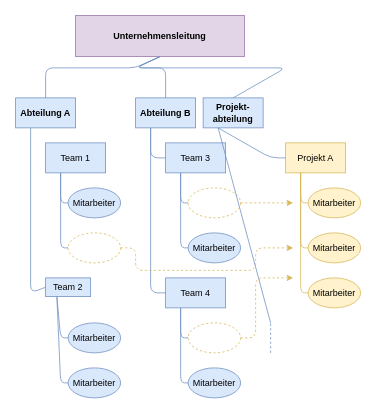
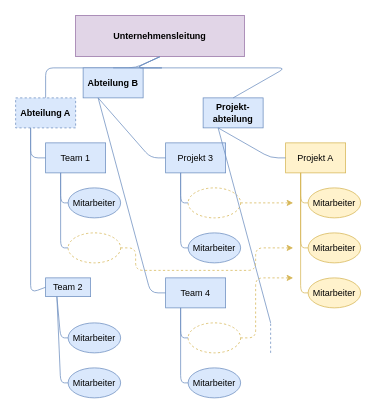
  <mxCell id="0" />
  <mxCell id="1" parent="0" />
- <mxCell id="2" value="Abteilung A" style="rounded=0;whiteSpace=wrap;html=1;fillColor=#dae8fc;strokeColor=#6c8ebf;fontStyle=1" parent="1" vertex="1"><mxGeometry x="20" y="130" width="80" height="40" as="geometry" /></mxCell>
+ <mxCell id="2" value="Abteilung A" style="rounded=0;whiteSpace=wrap;html=1;fillColor=#dae8fc;strokeColor=#6c8ebf;fontStyle=1;dashed=1;" parent="1" vertex="1"><mxGeometry x="20" y="130" width="80" height="40" as="geometry" /></mxCell>
  <mxCell id="3" value="Team 1" style="rounded=0;whiteSpace=wrap;html=1;fillColor=#dae8fc;strokeColor=#6c8ebf;" parent="1" vertex="1"><mxGeometry x="60" y="190" width="80" height="40" as="geometry" /></mxCell>
  <mxCell id="4" value="" style="endArrow=none;html=1;fillColor=#dae8fc;strokeColor=#6c8ebf;entryX=0.5;entryY=1;entryDx=0;entryDy=0;exitX=0.5;exitY=0;exitDx=0;exitDy=0;" parent="1" source="2" target="14" edge="1"><mxGeometry width="50" height="50" relative="1" as="geometry"><mxPoint x="180" y="90" as="sourcePoint" /><mxPoint x="180" y="60" as="targetPoint" /><Array as="points"><mxPoint x="60" y="90" /><mxPoint x="180" y="90" /></Array></mxGeometry></mxCell>
  <mxCell id="5" value="Mitarbeiter" style="ellipse;whiteSpace=wrap;html=1;fillColor=#dae8fc;strokeColor=#6c8ebf;" parent="1" vertex="1"><mxGeometry x="90" y="250" width="70" height="40" as="geometry" /></mxCell>
  <mxCell id="6" value="" style="ellipse;whiteSpace=wrap;html=1;strokeColor=#d6b656;dashed=1;fillColor=none;" parent="1" vertex="1"><mxGeometry x="90" y="310" width="70" height="40" as="geometry" /></mxCell>
  <mxCell id="7" value="" style="endArrow=none;html=1;entryX=0.25;entryY=1;entryDx=0;entryDy=0;exitX=0;exitY=0.5;exitDx=0;exitDy=0;fillColor=#dae8fc;strokeColor=#6c8ebf;" parent="1" source="5" target="3" edge="1"><mxGeometry width="50" height="50" relative="1" as="geometry"><mxPoint x="-10" y="280" as="sourcePoint" /><mxPoint x="40" y="230" as="targetPoint" /><Array as="points"><mxPoint x="80" y="270" /></Array></mxGeometry></mxCell>
  <mxCell id="8" value="" style="endArrow=none;html=1;entryX=0.25;entryY=1;entryDx=0;entryDy=0;exitX=0;exitY=0.5;exitDx=0;exitDy=0;fillColor=#dae8fc;strokeColor=#6c8ebf;" parent="1" source="6" target="3" edge="1"><mxGeometry width="50" height="50" relative="1" as="geometry"><mxPoint x="-50" y="340" as="sourcePoint" /><mxPoint x="0" y="290" as="targetPoint" /><Array as="points"><mxPoint x="80" y="330" /></Array></mxGeometry></mxCell>
  <mxCell id="9" value="Team 2" style="rounded=0;whiteSpace=wrap;html=1;fillColor=#dae8fc;strokeColor=#6c8ebf;" parent="1" vertex="1"><mxGeometry x="60" y="370" width="60" height="25" as="geometry" /></mxCell>
  <mxCell id="10" value="Mitarbeiter" style="ellipse;whiteSpace=wrap;html=1;fillColor=#dae8fc;strokeColor=#6c8ebf;" parent="1" vertex="1"><mxGeometry x="90" y="430" width="70" height="40" as="geometry" /></mxCell>
  <mxCell id="11" value="Mitarbeiter" style="ellipse;whiteSpace=wrap;html=1;fillColor=#dae8fc;strokeColor=#6c8ebf;" parent="1" vertex="1"><mxGeometry x="90" y="490" width="70" height="40" as="geometry" /></mxCell>
  <mxCell id="12" value="" style="endArrow=none;html=1;entryX=0.25;entryY=1;entryDx=0;entryDy=0;exitX=0;exitY=0.5;exitDx=0;exitDy=0;fillColor=#dae8fc;strokeColor=#6c8ebf;" parent="1" source="10" target="9" edge="1"><mxGeometry width="50" height="50" relative="1" as="geometry"><mxPoint x="-10" y="460" as="sourcePoint" /><mxPoint x="40" y="410" as="targetPoint" /><Array as="points"><mxPoint x="80" y="450" /></Array></mxGeometry></mxCell>
  <mxCell id="13" value="" style="endArrow=none;html=1;entryX=0.25;entryY=1;entryDx=0;entryDy=0;exitX=0;exitY=0.5;exitDx=0;exitDy=0;fillColor=#dae8fc;strokeColor=#6c8ebf;" parent="1" source="11" target="9" edge="1"><mxGeometry width="50" height="50" relative="1" as="geometry"><mxPoint x="-50" y="520" as="sourcePoint" /><mxPoint x="0" y="470" as="targetPoint" /><Array as="points"><mxPoint x="80" y="510" /></Array></mxGeometry></mxCell>
  <mxCell id="14" value="Unternehmensleitung" style="rounded=0;whiteSpace=wrap;html=1;fontStyle=1;fillColor=#e1d5e7;strokeColor=#9673a6;" parent="1" vertex="1"><mxGeometry x="100" y="20" width="225" height="55" as="geometry" /></mxCell>
+ <mxCell id="15" value="" style="endArrow=none;html=1;entryX=0.25;entryY=1;entryDx=0;entryDy=0;exitX=0;exitY=0.5;exitDx=0;exitDy=0;fillColor=#dae8fc;strokeColor=#6c8ebf;" parent="1" source="3" target="2" edge="1"><mxGeometry width="50" height="50" relative="1" as="geometry"><mxPoint x="-30" y="280" as="sourcePoint" /><mxPoint x="20" y="230" as="targetPoint" /><Array as="points"><mxPoint x="40" y="210" /></Array></mxGeometry></mxCell>
  <mxCell id="16" value="" style="endArrow=none;html=1;entryX=0.25;entryY=1;entryDx=0;entryDy=0;exitX=0;exitY=0.5;exitDx=0;exitDy=0;fillColor=#dae8fc;strokeColor=#6c8ebf;" parent="1" source="9" target="2" edge="1"><mxGeometry width="50" height="50" relative="1" as="geometry"><mxPoint x="110" y="280" as="sourcePoint" /><mxPoint x="160" y="230" as="targetPoint" /><Array as="points"><mxPoint x="40" y="390" /></Array></mxGeometry></mxCell>
- <mxCell id="17" value="Abteilung B" style="rounded=0;whiteSpace=wrap;html=1;fillColor=#dae8fc;strokeColor=#6c8ebf;fontStyle=1" parent="1" vertex="1"><mxGeometry x="180" y="130" width="80" height="40" as="geometry" /></mxCell>
- <mxCell id="18" value="Team 3" style="rounded=0;whiteSpace=wrap;html=1;fillColor=#dae8fc;strokeColor=#6c8ebf;" parent="1" vertex="1"><mxGeometry x="220" y="190" width="80" height="40" as="geometry" /></mxCell>
+ <mxCell id="17" value="Abteilung B" style="rounded=0;whiteSpace=wrap;html=1;fillColor=#dae8fc;strokeColor=#6c8ebf;fontStyle=1" parent="1" vertex="1"><mxGeometry x="110" y="90" width="80" height="40" as="geometry" /></mxCell>
+ <mxCell id="18" value="Projekt 3" style="rounded=0;whiteSpace=wrap;html=1;fillColor=#dae8fc;strokeColor=#6c8ebf;" parent="1" vertex="1"><mxGeometry x="220" y="190" width="80" height="40" as="geometry" /></mxCell>
  <mxCell id="19" value="" style="ellipse;whiteSpace=wrap;html=1;strokeColor=#d6b656;dashed=1;fillColor=none;" parent="1" vertex="1"><mxGeometry x="250" y="250" width="70" height="40" as="geometry" /></mxCell>
  <mxCell id="20" value="Mitarbeiter" style="ellipse;whiteSpace=wrap;html=1;fillColor=#dae8fc;strokeColor=#6c8ebf;" parent="1" vertex="1"><mxGeometry x="250" y="310" width="70" height="40" as="geometry" /></mxCell>
  <mxCell id="21" value="" style="endArrow=none;html=1;entryX=0.25;entryY=1;entryDx=0;entryDy=0;exitX=0;exitY=0.5;exitDx=0;exitDy=0;fillColor=#dae8fc;strokeColor=#6c8ebf;" parent="1" source="19" target="18" edge="1"><mxGeometry width="50" height="50" relative="1" as="geometry"><mxPoint x="150" y="280" as="sourcePoint" /><mxPoint x="200" y="230" as="targetPoint" /><Array as="points"><mxPoint x="240" y="270" /></Array></mxGeometry></mxCell>
  <mxCell id="22" value="" style="endArrow=none;html=1;entryX=0.25;entryY=1;entryDx=0;entryDy=0;exitX=0;exitY=0.5;exitDx=0;exitDy=0;fillColor=#dae8fc;strokeColor=#6c8ebf;" parent="1" source="20" target="18" edge="1"><mxGeometry width="50" height="50" relative="1" as="geometry"><mxPoint x="110" y="340" as="sourcePoint" /><mxPoint x="160" y="290" as="targetPoint" /><Array as="points"><mxPoint x="240" y="330" /></Array></mxGeometry></mxCell>
  <mxCell id="23" value="Team 4" style="rounded=0;whiteSpace=wrap;html=1;fillColor=#dae8fc;strokeColor=#6c8ebf;" parent="1" vertex="1"><mxGeometry x="220" y="370" width="80" height="40" as="geometry" /></mxCell>
  <mxCell id="24" value="" style="ellipse;whiteSpace=wrap;html=1;strokeColor=#d6b656;dashed=1;fillColor=none;" parent="1" vertex="1"><mxGeometry x="250" y="430" width="70" height="40" as="geometry" /></mxCell>
  <mxCell id="25" value="Mitarbeiter" style="ellipse;whiteSpace=wrap;html=1;fillColor=#dae8fc;strokeColor=#6c8ebf;" parent="1" vertex="1"><mxGeometry x="250" y="490" width="70" height="40" as="geometry" /></mxCell>
  <mxCell id="26" value="" style="endArrow=none;html=1;entryX=0.25;entryY=1;entryDx=0;entryDy=0;exitX=0;exitY=0.5;exitDx=0;exitDy=0;fillColor=#dae8fc;strokeColor=#6c8ebf;" parent="1" source="24" target="23" edge="1"><mxGeometry width="50" height="50" relative="1" as="geometry"><mxPoint x="150" y="460" as="sourcePoint" /><mxPoint x="200" y="410" as="targetPoint" /><Array as="points"><mxPoint x="240" y="450" /></Array></mxGeometry></mxCell>
  <mxCell id="27" value="" style="endArrow=none;html=1;entryX=0.25;entryY=1;entryDx=0;entryDy=0;exitX=0;exitY=0.5;exitDx=0;exitDy=0;fillColor=#dae8fc;strokeColor=#6c8ebf;" parent="1" source="25" target="23" edge="1"><mxGeometry width="50" height="50" relative="1" as="geometry"><mxPoint x="110" y="520" as="sourcePoint" /><mxPoint x="160" y="470" as="targetPoint" /><Array as="points"><mxPoint x="240" y="510" /></Array></mxGeometry></mxCell>
  <mxCell id="28" value="" style="endArrow=none;html=1;entryX=0.25;entryY=1;entryDx=0;entryDy=0;exitX=0;exitY=0.5;exitDx=0;exitDy=0;fillColor=#dae8fc;strokeColor=#6c8ebf;" parent="1" source="18" target="17" edge="1"><mxGeometry width="50" height="50" relative="1" as="geometry"><mxPoint x="130" y="280" as="sourcePoint" /><mxPoint x="180" y="230" as="targetPoint" /><Array as="points"><mxPoint x="200" y="210" /></Array></mxGeometry></mxCell>
  <mxCell id="29" value="" style="endArrow=none;html=1;entryX=0.25;entryY=1;entryDx=0;entryDy=0;exitX=0;exitY=0.5;exitDx=0;exitDy=0;fillColor=#dae8fc;strokeColor=#6c8ebf;" parent="1" source="23" target="17" edge="1"><mxGeometry width="50" height="50" relative="1" as="geometry"><mxPoint x="270" y="280" as="sourcePoint" /><mxPoint x="320" y="230" as="targetPoint" /><Array as="points"><mxPoint x="200" y="390" /></Array></mxGeometry></mxCell>
  <mxCell id="30" value="Projekt-&lt;br&gt;abteilung" style="rounded=0;whiteSpace=wrap;html=1;fillColor=#dae8fc;strokeColor=#6c8ebf;fontStyle=1" parent="1" vertex="1"><mxGeometry x="270" y="130" width="80" height="40" as="geometry" /></mxCell>
  <mxCell id="31" value="Projekt A" style="rounded=0;whiteSpace=wrap;html=1;fillColor=#fff2cc;strokeColor=#d6b656;" parent="1" vertex="1"><mxGeometry x="380" y="190" width="80" height="40" as="geometry" /></mxCell>
  <mxCell id="32" value="Mitarbeiter" style="ellipse;whiteSpace=wrap;html=1;fillColor=#fff2cc;strokeColor=#d6b656;" parent="1" vertex="1"><mxGeometry x="410" y="250" width="70" height="40" as="geometry" /></mxCell>
  <mxCell id="33" value="Mitarbeiter" style="ellipse;whiteSpace=wrap;html=1;fillColor=#fff2cc;strokeColor=#d6b656;" parent="1" vertex="1"><mxGeometry x="410" y="310" width="70" height="40" as="geometry" /></mxCell>
  <mxCell id="34" value="" style="endArrow=none;html=1;entryX=0.25;entryY=1;entryDx=0;entryDy=0;exitX=0;exitY=0.5;exitDx=0;exitDy=0;fillColor=#fff2cc;strokeColor=#d6b656;" parent="1" source="32" target="31" edge="1"><mxGeometry width="50" height="50" relative="1" as="geometry"><mxPoint x="310" y="280" as="sourcePoint" /><mxPoint x="360" y="230" as="targetPoint" /><Array as="points"><mxPoint x="400" y="270" /></Array></mxGeometry></mxCell>
  <mxCell id="35" value="" style="endArrow=none;html=1;entryX=0.25;entryY=1;entryDx=0;entryDy=0;exitX=0;exitY=0.5;exitDx=0;exitDy=0;fillColor=#fff2cc;strokeColor=#d6b656;" parent="1" source="33" target="31" edge="1"><mxGeometry width="50" height="50" relative="1" as="geometry"><mxPoint x="270" y="340" as="sourcePoint" /><mxPoint x="320" y="290" as="targetPoint" /><Array as="points"><mxPoint x="400" y="330" /></Array></mxGeometry></mxCell>
  <mxCell id="36" value="" style="endArrow=none;html=1;entryX=0.25;entryY=1;entryDx=0;entryDy=0;exitX=0;exitY=0.5;exitDx=0;exitDy=0;fillColor=#dae8fc;strokeColor=#6c8ebf;" parent="1" source="31" target="30" edge="1"><mxGeometry width="50" height="50" relative="1" as="geometry"><mxPoint x="290" y="280" as="sourcePoint" /><mxPoint x="340" y="230" as="targetPoint" /><Array as="points"><mxPoint x="360" y="210" /></Array></mxGeometry></mxCell>
  <mxCell id="37" value="" style="endArrow=none;html=1;fillColor=#dae8fc;strokeColor=#6c8ebf;exitX=0.5;exitY=0;exitDx=0;exitDy=0;entryX=0.5;entryY=1;entryDx=0;entryDy=0;" parent="1" source="17" target="14" edge="1"><mxGeometry width="50" height="50" relative="1" as="geometry"><mxPoint x="320" y="40" as="sourcePoint" /><mxPoint x="370" y="-10" as="targetPoint" /><Array as="points"><mxPoint x="220" y="90" /><mxPoint x="180" y="90" /></Array></mxGeometry></mxCell>
  <mxCell id="38" value="" style="endArrow=none;html=1;fillColor=#dae8fc;strokeColor=#6c8ebf;entryX=0.5;entryY=0;entryDx=0;entryDy=0;exitX=0.5;exitY=1;exitDx=0;exitDy=0;" parent="1" source="14" target="30" edge="1"><mxGeometry width="50" height="50" relative="1" as="geometry"><mxPoint x="290" y="90" as="sourcePoint" /><mxPoint x="340" y="40" as="targetPoint" /><Array as="points"><mxPoint x="180" y="90" /><mxPoint x="380" y="90" /></Array></mxGeometry></mxCell>
  <mxCell id="39" value="Mitarbeiter" style="ellipse;whiteSpace=wrap;html=1;fillColor=#fff2cc;strokeColor=#d6b656;" vertex="1" parent="1"><mxGeometry x="410" y="370" width="70" height="40" as="geometry" /></mxCell>
  <mxCell id="40" value="" style="endArrow=none;html=1;entryX=0.25;entryY=1;entryDx=0;entryDy=0;fillColor=#fff2cc;strokeColor=#d6b656;exitX=0;exitY=0.5;exitDx=0;exitDy=0;" edge="1" parent="1" source="39" target="31"><mxGeometry width="50" height="50" relative="1" as="geometry"><mxPoint x="460" y="510" as="sourcePoint" /><mxPoint x="510" y="460" as="targetPoint" /><Array as="points"><mxPoint x="400" y="390" /></Array></mxGeometry></mxCell>
  <mxCell id="41" value="" style="endArrow=none;html=1;fillColor=#dae8fc;strokeColor=#6c8ebf;entryX=0.25;entryY=1;entryDx=0;entryDy=0;" edge="1" parent="1" target="30"><mxGeometry width="50" height="50" relative="1" as="geometry"><mxPoint x="360" y="430" as="sourcePoint" /><mxPoint x="430" y="470" as="targetPoint" /></mxGeometry></mxCell>
  <mxCell id="42" value="" style="endArrow=none;html=1;fillColor=#dae8fc;strokeColor=#6c8ebf;dashed=1;" edge="1" parent="1"><mxGeometry width="50" height="50" relative="1" as="geometry"><mxPoint x="360" y="470" as="sourcePoint" /><mxPoint x="360" y="430" as="targetPoint" /></mxGeometry></mxCell>
  <mxCell id="43" value="" style="endArrow=classic;html=1;exitX=1;exitY=0.5;exitDx=0;exitDy=0;fillColor=#fff2cc;strokeColor=#d6b656;dashed=1;" edge="1" parent="1" source="19"><mxGeometry width="50" height="50" relative="1" as="geometry"><mxPoint x="530" y="260" as="sourcePoint" /><mxPoint x="390" y="270" as="targetPoint" /></mxGeometry></mxCell>
  <mxCell id="44" value="" style="endArrow=classic;html=1;dashed=1;exitX=1;exitY=0.5;exitDx=0;exitDy=0;fillColor=#fff2cc;strokeColor=#d6b656;" edge="1" parent="1" source="6"><mxGeometry width="50" height="50" relative="1" as="geometry"><mxPoint x="430" y="510" as="sourcePoint" /><mxPoint x="390" y="330" as="targetPoint" /><Array as="points"><mxPoint x="180" y="330" /><mxPoint x="180" y="360" /><mxPoint x="340" y="360" /><mxPoint x="340" y="330" /></Array></mxGeometry></mxCell>
  <mxCell id="45" value="" style="endArrow=classic;html=1;dashed=1;exitX=1;exitY=0.5;exitDx=0;exitDy=0;fillColor=#fff2cc;strokeColor=#d6b656;" edge="1" parent="1" source="24"><mxGeometry width="50" height="50" relative="1" as="geometry"><mxPoint x="490" y="490" as="sourcePoint" /><mxPoint x="390" y="370" as="targetPoint" /><Array as="points"><mxPoint x="340" y="450" /><mxPoint x="340" y="370" /></Array></mxGeometry></mxCell>
